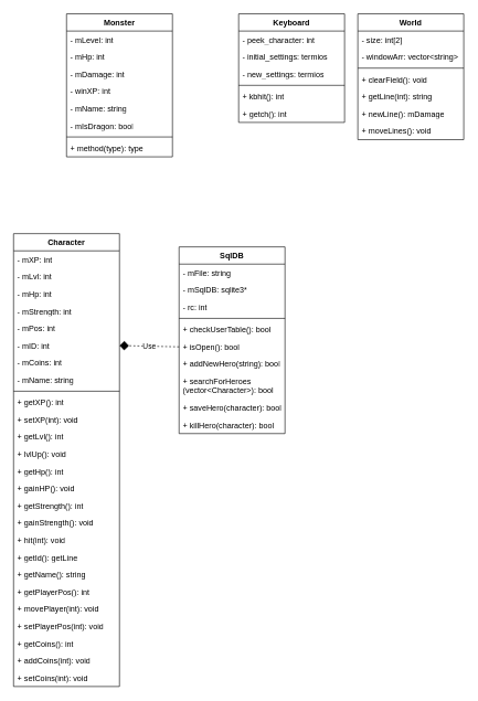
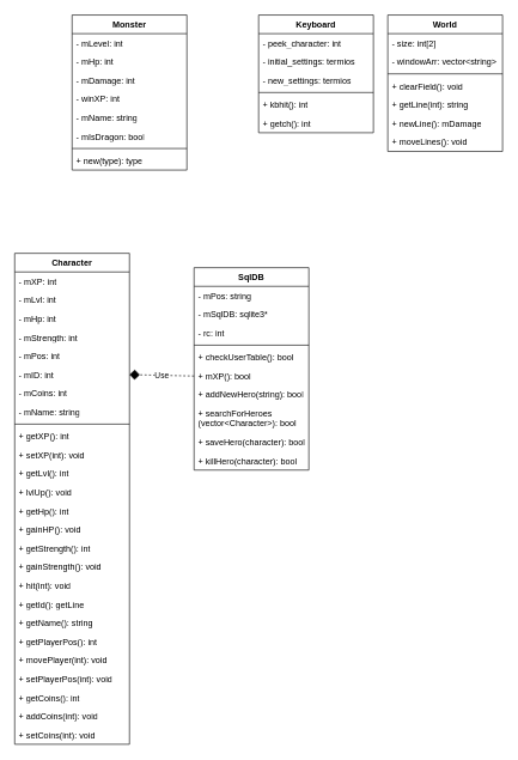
  <mxCell id="0" />
  <mxCell id="1" parent="0" />
  <mxCell id="2" value="SqlDB" style="swimlane;fontStyle=1;align=center;verticalAlign=top;childLayout=stackLayout;horizontal=1;startSize=26;horizontalStack=0;resizeParent=1;resizeParentMax=0;resizeLast=0;collapsible=1;marginBottom=0;whiteSpace=wrap;html=1;" parent="1" vertex="1"><mxGeometry x="270" y="372" width="160" height="282" as="geometry"><mxRectangle x="550" y="70" width="70" height="30" as="alternateBounds" /></mxGeometry></mxCell>
- <mxCell id="3" value="- mFile: string&lt;div&gt;&lt;br&gt;&lt;/div&gt;" style="text;strokeColor=none;fillColor=none;align=left;verticalAlign=top;spacingLeft=4;spacingRight=4;overflow=hidden;rotatable=0;points=[[0,0.5],[1,0.5]];portConstraint=eastwest;whiteSpace=wrap;html=1;" parent="2" vertex="1"><mxGeometry y="26" width="160" height="26" as="geometry" /></mxCell>
+ <mxCell id="3" value="- mPos: string&lt;div&gt;&lt;br&gt;&lt;/div&gt;" style="text;strokeColor=none;fillColor=none;align=left;verticalAlign=top;spacingLeft=4;spacingRight=4;overflow=hidden;rotatable=0;points=[[0,0.5],[1,0.5]];portConstraint=eastwest;whiteSpace=wrap;html=1;" parent="2" vertex="1"><mxGeometry y="26" width="160" height="26" as="geometry" /></mxCell>
  <mxCell id="4" value="- mSqlDB: sqlite3*&lt;div&gt;&lt;br&gt;&lt;/div&gt;" style="text;strokeColor=none;fillColor=none;align=left;verticalAlign=top;spacingLeft=4;spacingRight=4;overflow=hidden;rotatable=0;points=[[0,0.5],[1,0.5]];portConstraint=eastwest;whiteSpace=wrap;html=1;" parent="2" vertex="1"><mxGeometry y="52" width="160" height="26" as="geometry" /></mxCell>
  <mxCell id="5" value="- rc: int&lt;div&gt;&lt;br&gt;&lt;/div&gt;" style="text;strokeColor=none;fillColor=none;align=left;verticalAlign=top;spacingLeft=4;spacingRight=4;overflow=hidden;rotatable=0;points=[[0,0.5],[1,0.5]];portConstraint=eastwest;whiteSpace=wrap;html=1;" parent="2" vertex="1"><mxGeometry y="78" width="160" height="26" as="geometry" /></mxCell>
  <mxCell id="6" value="" style="line;strokeWidth=1;fillColor=none;align=left;verticalAlign=middle;spacingTop=-1;spacingLeft=3;spacingRight=3;rotatable=0;labelPosition=right;points=[];portConstraint=eastwest;strokeColor=inherit;" parent="2" vertex="1"><mxGeometry y="104" width="160" height="8" as="geometry" /></mxCell>
  <mxCell id="7" value="+ checkUserTable(): bool" style="text;strokeColor=none;fillColor=none;align=left;verticalAlign=top;spacingLeft=4;spacingRight=4;overflow=hidden;rotatable=0;points=[[0,0.5],[1,0.5]];portConstraint=eastwest;whiteSpace=wrap;html=1;" parent="2" vertex="1"><mxGeometry y="112" width="160" height="26" as="geometry" /></mxCell>
- <mxCell id="8" value="+ isOpen(): bool" style="text;strokeColor=none;fillColor=none;align=left;verticalAlign=top;spacingLeft=4;spacingRight=4;overflow=hidden;rotatable=0;points=[[0,0.5],[1,0.5]];portConstraint=eastwest;whiteSpace=wrap;html=1;" parent="2" vertex="1"><mxGeometry y="138" width="160" height="26" as="geometry" /></mxCell>
+ <mxCell id="8" value="+ mXP(): bool" style="text;strokeColor=none;fillColor=none;align=left;verticalAlign=top;spacingLeft=4;spacingRight=4;overflow=hidden;rotatable=0;points=[[0,0.5],[1,0.5]];portConstraint=eastwest;whiteSpace=wrap;html=1;" parent="2" vertex="1"><mxGeometry y="138" width="160" height="26" as="geometry" /></mxCell>
  <mxCell id="9" value="+ addNewHero(string): bool" style="text;strokeColor=none;fillColor=none;align=left;verticalAlign=top;spacingLeft=4;spacingRight=4;overflow=hidden;rotatable=0;points=[[0,0.5],[1,0.5]];portConstraint=eastwest;whiteSpace=wrap;html=1;" parent="2" vertex="1"><mxGeometry y="164" width="160" height="26" as="geometry" /></mxCell>
  <mxCell id="10" value="+ searchForHeroes (vector&amp;lt;Character&amp;gt;): bool" style="text;strokeColor=none;fillColor=none;align=left;verticalAlign=top;spacingLeft=4;spacingRight=4;overflow=hidden;rotatable=0;points=[[0,0.5],[1,0.5]];portConstraint=eastwest;whiteSpace=wrap;html=1;" parent="2" vertex="1"><mxGeometry y="190" width="160" height="40" as="geometry" /></mxCell>
  <mxCell id="11" value="+ saveHero(character): bool" style="text;strokeColor=none;fillColor=none;align=left;verticalAlign=top;spacingLeft=4;spacingRight=4;overflow=hidden;rotatable=0;points=[[0,0.5],[1,0.5]];portConstraint=eastwest;whiteSpace=wrap;html=1;" parent="2" vertex="1"><mxGeometry y="230" width="160" height="26" as="geometry" /></mxCell>
  <mxCell id="12" value="+ killHero(character): bool" style="text;strokeColor=none;fillColor=none;align=left;verticalAlign=top;spacingLeft=4;spacingRight=4;overflow=hidden;rotatable=0;points=[[0,0.5],[1,0.5]];portConstraint=eastwest;whiteSpace=wrap;html=1;" parent="2" vertex="1"><mxGeometry y="256" width="160" height="26" as="geometry" /></mxCell>
  <mxCell id="13" value="World" style="swimlane;fontStyle=1;align=center;verticalAlign=top;childLayout=stackLayout;horizontal=1;startSize=26;horizontalStack=0;resizeParent=1;resizeParentMax=0;resizeLast=0;collapsible=1;marginBottom=0;whiteSpace=wrap;html=1;" parent="1" vertex="1"><mxGeometry x="540" y="20" width="160" height="190" as="geometry" /></mxCell>
  <mxCell id="14" value="- size: int[2]" style="text;strokeColor=none;fillColor=none;align=left;verticalAlign=top;spacingLeft=4;spacingRight=4;overflow=hidden;rotatable=0;points=[[0,0.5],[1,0.5]];portConstraint=eastwest;whiteSpace=wrap;html=1;" parent="13" vertex="1"><mxGeometry y="26" width="160" height="26" as="geometry" /></mxCell>
  <mxCell id="15" value="- windowArr: vector&amp;lt;string&amp;gt;" style="text;strokeColor=none;fillColor=none;align=left;verticalAlign=top;spacingLeft=4;spacingRight=4;overflow=hidden;rotatable=0;points=[[0,0.5],[1,0.5]];portConstraint=eastwest;whiteSpace=wrap;html=1;" parent="13" vertex="1"><mxGeometry y="52" width="160" height="26" as="geometry" /></mxCell>
  <mxCell id="16" value="" style="line;strokeWidth=1;fillColor=none;align=left;verticalAlign=middle;spacingTop=-1;spacingLeft=3;spacingRight=3;rotatable=0;labelPosition=right;points=[];portConstraint=eastwest;strokeColor=inherit;" parent="13" vertex="1"><mxGeometry y="78" width="160" height="8" as="geometry" /></mxCell>
  <mxCell id="17" value="+ clearField(): void" style="text;strokeColor=none;fillColor=none;align=left;verticalAlign=top;spacingLeft=4;spacingRight=4;overflow=hidden;rotatable=0;points=[[0,0.5],[1,0.5]];portConstraint=eastwest;whiteSpace=wrap;html=1;" parent="13" vertex="1"><mxGeometry y="86" width="160" height="26" as="geometry" /></mxCell>
  <mxCell id="18" value="+ getLine(int): string" style="text;strokeColor=none;fillColor=none;align=left;verticalAlign=top;spacingLeft=4;spacingRight=4;overflow=hidden;rotatable=0;points=[[0,0.5],[1,0.5]];portConstraint=eastwest;whiteSpace=wrap;html=1;" parent="13" vertex="1"><mxGeometry y="112" width="160" height="26" as="geometry" /></mxCell>
  <mxCell id="19" value="+ newLine(): mDamage" style="text;strokeColor=none;fillColor=none;align=left;verticalAlign=top;spacingLeft=4;spacingRight=4;overflow=hidden;rotatable=0;points=[[0,0.5],[1,0.5]];portConstraint=eastwest;whiteSpace=wrap;html=1;" parent="13" vertex="1"><mxGeometry y="138" width="160" height="26" as="geometry" /></mxCell>
  <mxCell id="20" value="+ moveLines(): void" style="text;strokeColor=none;fillColor=none;align=left;verticalAlign=top;spacingLeft=4;spacingRight=4;overflow=hidden;rotatable=0;points=[[0,0.5],[1,0.5]];portConstraint=eastwest;whiteSpace=wrap;html=1;" parent="13" vertex="1"><mxGeometry y="164" width="160" height="26" as="geometry" /></mxCell>
  <mxCell id="21" value="Monster" style="swimlane;fontStyle=1;align=center;verticalAlign=top;childLayout=stackLayout;horizontal=1;startSize=26;horizontalStack=0;resizeParent=1;resizeParentMax=0;resizeLast=0;collapsible=1;marginBottom=0;whiteSpace=wrap;html=1;" parent="1" vertex="1"><mxGeometry x="100" y="20" width="160" height="216" as="geometry" /></mxCell>
  <mxCell id="22" value="- mLevel: int" style="text;strokeColor=none;fillColor=none;align=left;verticalAlign=top;spacingLeft=4;spacingRight=4;overflow=hidden;rotatable=0;points=[[0,0.5],[1,0.5]];portConstraint=eastwest;whiteSpace=wrap;html=1;" parent="21" vertex="1"><mxGeometry y="26" width="160" height="26" as="geometry" /></mxCell>
  <mxCell id="23" value="- mHp: int" style="text;strokeColor=none;fillColor=none;align=left;verticalAlign=top;spacingLeft=4;spacingRight=4;overflow=hidden;rotatable=0;points=[[0,0.5],[1,0.5]];portConstraint=eastwest;whiteSpace=wrap;html=1;" parent="21" vertex="1"><mxGeometry y="52" width="160" height="26" as="geometry" /></mxCell>
  <mxCell id="24" value="- mDamage: int" style="text;strokeColor=none;fillColor=none;align=left;verticalAlign=top;spacingLeft=4;spacingRight=4;overflow=hidden;rotatable=0;points=[[0,0.5],[1,0.5]];portConstraint=eastwest;whiteSpace=wrap;html=1;" parent="21" vertex="1"><mxGeometry y="78" width="160" height="26" as="geometry" /></mxCell>
  <mxCell id="25" value="- winXP: int" style="text;strokeColor=none;fillColor=none;align=left;verticalAlign=top;spacingLeft=4;spacingRight=4;overflow=hidden;rotatable=0;points=[[0,0.5],[1,0.5]];portConstraint=eastwest;whiteSpace=wrap;html=1;" parent="21" vertex="1"><mxGeometry y="104" width="160" height="26" as="geometry" /></mxCell>
  <mxCell id="26" value="-&lt;span style=&quot;background-color: transparent; color: light-dark(rgb(0, 0, 0), rgb(255, 255, 255));&quot;&gt;&amp;nbsp;mName: string&lt;/span&gt;" style="text;strokeColor=none;fillColor=none;align=left;verticalAlign=top;spacingLeft=4;spacingRight=4;overflow=hidden;rotatable=0;points=[[0,0.5],[1,0.5]];portConstraint=eastwest;whiteSpace=wrap;html=1;" parent="21" vertex="1"><mxGeometry y="130" width="160" height="26" as="geometry" /></mxCell>
  <mxCell id="27" value="- mIsDragon: bool" style="text;strokeColor=none;fillColor=none;align=left;verticalAlign=top;spacingLeft=4;spacingRight=4;overflow=hidden;rotatable=0;points=[[0,0.5],[1,0.5]];portConstraint=eastwest;whiteSpace=wrap;html=1;" parent="21" vertex="1"><mxGeometry y="156" width="160" height="26" as="geometry" /></mxCell>
  <mxCell id="28" value="" style="line;strokeWidth=1;fillColor=none;align=left;verticalAlign=middle;spacingTop=-1;spacingLeft=3;spacingRight=3;rotatable=0;labelPosition=right;points=[];portConstraint=eastwest;strokeColor=inherit;" parent="21" vertex="1"><mxGeometry y="182" width="160" height="8" as="geometry" /></mxCell>
- <mxCell id="29" value="+ method(type): type" style="text;strokeColor=none;fillColor=none;align=left;verticalAlign=top;spacingLeft=4;spacingRight=4;overflow=hidden;rotatable=0;points=[[0,0.5],[1,0.5]];portConstraint=eastwest;whiteSpace=wrap;html=1;" parent="21" vertex="1"><mxGeometry y="190" width="160" height="26" as="geometry" /></mxCell>
+ <mxCell id="29" value="+ new(type): type" style="text;strokeColor=none;fillColor=none;align=left;verticalAlign=top;spacingLeft=4;spacingRight=4;overflow=hidden;rotatable=0;points=[[0,0.5],[1,0.5]];portConstraint=eastwest;whiteSpace=wrap;html=1;" parent="21" vertex="1"><mxGeometry y="190" width="160" height="26" as="geometry" /></mxCell>
  <mxCell id="30" value="Character" style="swimlane;fontStyle=1;align=center;verticalAlign=top;childLayout=stackLayout;horizontal=1;startSize=26;horizontalStack=0;resizeParent=1;resizeParentMax=0;resizeLast=0;collapsible=1;marginBottom=0;whiteSpace=wrap;html=1;" parent="1" vertex="1"><mxGeometry x="20" y="352" width="160" height="684" as="geometry" /></mxCell>
  <mxCell id="31" value="- mXP: int" style="text;strokeColor=none;fillColor=none;align=left;verticalAlign=top;spacingLeft=4;spacingRight=4;overflow=hidden;rotatable=0;points=[[0,0.5],[1,0.5]];portConstraint=eastwest;whiteSpace=wrap;html=1;" parent="30" vertex="1"><mxGeometry y="26" width="160" height="26" as="geometry" /></mxCell>
  <mxCell id="32" value="- mLvl: int" style="text;strokeColor=none;fillColor=none;align=left;verticalAlign=top;spacingLeft=4;spacingRight=4;overflow=hidden;rotatable=0;points=[[0,0.5],[1,0.5]];portConstraint=eastwest;whiteSpace=wrap;html=1;" parent="30" vertex="1"><mxGeometry y="52" width="160" height="26" as="geometry" /></mxCell>
  <mxCell id="33" value="- mHp: int" style="text;strokeColor=none;fillColor=none;align=left;verticalAlign=top;spacingLeft=4;spacingRight=4;overflow=hidden;rotatable=0;points=[[0,0.5],[1,0.5]];portConstraint=eastwest;whiteSpace=wrap;html=1;" parent="30" vertex="1"><mxGeometry y="78" width="160" height="26" as="geometry" /></mxCell>
  <mxCell id="34" value="- mStrength: int" style="text;strokeColor=none;fillColor=none;align=left;verticalAlign=top;spacingLeft=4;spacingRight=4;overflow=hidden;rotatable=0;points=[[0,0.5],[1,0.5]];portConstraint=eastwest;whiteSpace=wrap;html=1;" parent="30" vertex="1"><mxGeometry y="104" width="160" height="26" as="geometry" /></mxCell>
  <mxCell id="35" value="- mPos: int" style="text;strokeColor=none;fillColor=none;align=left;verticalAlign=top;spacingLeft=4;spacingRight=4;overflow=hidden;rotatable=0;points=[[0,0.5],[1,0.5]];portConstraint=eastwest;whiteSpace=wrap;html=1;" parent="30" vertex="1"><mxGeometry y="130" width="160" height="26" as="geometry" /></mxCell>
  <mxCell id="36" value="- mID: int" style="text;strokeColor=none;fillColor=none;align=left;verticalAlign=top;spacingLeft=4;spacingRight=4;overflow=hidden;rotatable=0;points=[[0,0.5],[1,0.5]];portConstraint=eastwest;whiteSpace=wrap;html=1;" parent="30" vertex="1"><mxGeometry y="156" width="160" height="26" as="geometry" /></mxCell>
  <mxCell id="37" value="- mCoins: int" style="text;strokeColor=none;fillColor=none;align=left;verticalAlign=top;spacingLeft=4;spacingRight=4;overflow=hidden;rotatable=0;points=[[0,0.5],[1,0.5]];portConstraint=eastwest;whiteSpace=wrap;html=1;" parent="30" vertex="1"><mxGeometry y="182" width="160" height="26" as="geometry" /></mxCell>
  <mxCell id="38" value="-&lt;span style=&quot;background-color: transparent; color: light-dark(rgb(0, 0, 0), rgb(255, 255, 255));&quot;&gt;&amp;nbsp;mName: string&lt;/span&gt;" style="text;strokeColor=none;fillColor=none;align=left;verticalAlign=top;spacingLeft=4;spacingRight=4;overflow=hidden;rotatable=0;points=[[0,0.5],[1,0.5]];portConstraint=eastwest;whiteSpace=wrap;html=1;" parent="30" vertex="1"><mxGeometry y="208" width="160" height="26" as="geometry" /></mxCell>
  <mxCell id="39" value="" style="line;strokeWidth=1;fillColor=none;align=left;verticalAlign=middle;spacingTop=-1;spacingLeft=3;spacingRight=3;rotatable=0;labelPosition=right;points=[];portConstraint=eastwest;strokeColor=inherit;" parent="30" vertex="1"><mxGeometry y="234" width="160" height="8" as="geometry" /></mxCell>
  <mxCell id="40" value="+ getXP(): int" style="text;strokeColor=none;fillColor=none;align=left;verticalAlign=top;spacingLeft=4;spacingRight=4;overflow=hidden;rotatable=0;points=[[0,0.5],[1,0.5]];portConstraint=eastwest;whiteSpace=wrap;html=1;" parent="30" vertex="1"><mxGeometry y="242" width="160" height="26" as="geometry" /></mxCell>
  <mxCell id="41" value="+ setXP(int): void" style="text;strokeColor=none;fillColor=none;align=left;verticalAlign=top;spacingLeft=4;spacingRight=4;overflow=hidden;rotatable=0;points=[[0,0.5],[1,0.5]];portConstraint=eastwest;whiteSpace=wrap;html=1;" parent="30" vertex="1"><mxGeometry y="268" width="160" height="26" as="geometry" /></mxCell>
  <mxCell id="42" value="+ getLvl(): int" style="text;strokeColor=none;fillColor=none;align=left;verticalAlign=top;spacingLeft=4;spacingRight=4;overflow=hidden;rotatable=0;points=[[0,0.5],[1,0.5]];portConstraint=eastwest;whiteSpace=wrap;html=1;" parent="30" vertex="1"><mxGeometry y="294" width="160" height="26" as="geometry" /></mxCell>
  <mxCell id="43" value="+ lvlUp(): void" style="text;strokeColor=none;fillColor=none;align=left;verticalAlign=top;spacingLeft=4;spacingRight=4;overflow=hidden;rotatable=0;points=[[0,0.5],[1,0.5]];portConstraint=eastwest;whiteSpace=wrap;html=1;" parent="30" vertex="1"><mxGeometry y="320" width="160" height="26" as="geometry" /></mxCell>
  <mxCell id="44" value="+ getHp(): int" style="text;strokeColor=none;fillColor=none;align=left;verticalAlign=top;spacingLeft=4;spacingRight=4;overflow=hidden;rotatable=0;points=[[0,0.5],[1,0.5]];portConstraint=eastwest;whiteSpace=wrap;html=1;" parent="30" vertex="1"><mxGeometry y="346" width="160" height="26" as="geometry" /></mxCell>
  <mxCell id="45" value="+ gainHP(): void" style="text;strokeColor=none;fillColor=none;align=left;verticalAlign=top;spacingLeft=4;spacingRight=4;overflow=hidden;rotatable=0;points=[[0,0.5],[1,0.5]];portConstraint=eastwest;whiteSpace=wrap;html=1;" parent="30" vertex="1"><mxGeometry y="372" width="160" height="26" as="geometry" /></mxCell>
  <mxCell id="46" value="+ getStrength(): int" style="text;strokeColor=none;fillColor=none;align=left;verticalAlign=top;spacingLeft=4;spacingRight=4;overflow=hidden;rotatable=0;points=[[0,0.5],[1,0.5]];portConstraint=eastwest;whiteSpace=wrap;html=1;" parent="30" vertex="1"><mxGeometry y="398" width="160" height="26" as="geometry" /></mxCell>
  <mxCell id="47" value="+ gainStrength(): void" style="text;strokeColor=none;fillColor=none;align=left;verticalAlign=top;spacingLeft=4;spacingRight=4;overflow=hidden;rotatable=0;points=[[0,0.5],[1,0.5]];portConstraint=eastwest;whiteSpace=wrap;html=1;" parent="30" vertex="1"><mxGeometry y="424" width="160" height="26" as="geometry" /></mxCell>
  <mxCell id="48" value="+ hit(int): void" style="text;strokeColor=none;fillColor=none;align=left;verticalAlign=top;spacingLeft=4;spacingRight=4;overflow=hidden;rotatable=0;points=[[0,0.5],[1,0.5]];portConstraint=eastwest;whiteSpace=wrap;html=1;" parent="30" vertex="1"><mxGeometry y="450" width="160" height="26" as="geometry" /></mxCell>
  <mxCell id="49" value="+ getId(): getLine" style="text;strokeColor=none;fillColor=none;align=left;verticalAlign=top;spacingLeft=4;spacingRight=4;overflow=hidden;rotatable=0;points=[[0,0.5],[1,0.5]];portConstraint=eastwest;whiteSpace=wrap;html=1;" parent="30" vertex="1"><mxGeometry y="476" width="160" height="26" as="geometry" /></mxCell>
  <mxCell id="50" value="+ getName(): string" style="text;strokeColor=none;fillColor=none;align=left;verticalAlign=top;spacingLeft=4;spacingRight=4;overflow=hidden;rotatable=0;points=[[0,0.5],[1,0.5]];portConstraint=eastwest;whiteSpace=wrap;html=1;" parent="30" vertex="1"><mxGeometry y="502" width="160" height="26" as="geometry" /></mxCell>
  <mxCell id="51" value="+ getPlayerPos(): int" style="text;strokeColor=none;fillColor=none;align=left;verticalAlign=top;spacingLeft=4;spacingRight=4;overflow=hidden;rotatable=0;points=[[0,0.5],[1,0.5]];portConstraint=eastwest;whiteSpace=wrap;html=1;" parent="30" vertex="1"><mxGeometry y="528" width="160" height="26" as="geometry" /></mxCell>
  <mxCell id="52" value="+ movePlayer(int): void" style="text;strokeColor=none;fillColor=none;align=left;verticalAlign=top;spacingLeft=4;spacingRight=4;overflow=hidden;rotatable=0;points=[[0,0.5],[1,0.5]];portConstraint=eastwest;whiteSpace=wrap;html=1;" parent="30" vertex="1"><mxGeometry y="554" width="160" height="26" as="geometry" /></mxCell>
  <mxCell id="53" value="+ setPlayerPos(int): void" style="text;strokeColor=none;fillColor=none;align=left;verticalAlign=top;spacingLeft=4;spacingRight=4;overflow=hidden;rotatable=0;points=[[0,0.5],[1,0.5]];portConstraint=eastwest;whiteSpace=wrap;html=1;" parent="30" vertex="1"><mxGeometry y="580" width="160" height="26" as="geometry" /></mxCell>
  <mxCell id="54" value="+ getCoins(): int" style="text;strokeColor=none;fillColor=none;align=left;verticalAlign=top;spacingLeft=4;spacingRight=4;overflow=hidden;rotatable=0;points=[[0,0.5],[1,0.5]];portConstraint=eastwest;whiteSpace=wrap;html=1;" parent="30" vertex="1"><mxGeometry y="606" width="160" height="26" as="geometry" /></mxCell>
  <mxCell id="55" value="+ addCoins(int): void" style="text;strokeColor=none;fillColor=none;align=left;verticalAlign=top;spacingLeft=4;spacingRight=4;overflow=hidden;rotatable=0;points=[[0,0.5],[1,0.5]];portConstraint=eastwest;whiteSpace=wrap;html=1;" parent="30" vertex="1"><mxGeometry y="632" width="160" height="26" as="geometry" /></mxCell>
  <mxCell id="56" value="+ setCoins(int): void" style="text;strokeColor=none;fillColor=none;align=left;verticalAlign=top;spacingLeft=4;spacingRight=4;overflow=hidden;rotatable=0;points=[[0,0.5],[1,0.5]];portConstraint=eastwest;whiteSpace=wrap;html=1;" parent="30" vertex="1"><mxGeometry y="658" width="160" height="26" as="geometry" /></mxCell>
  <mxCell id="57" value="Keyboard" style="swimlane;fontStyle=1;align=center;verticalAlign=top;childLayout=stackLayout;horizontal=1;startSize=26;horizontalStack=0;resizeParent=1;resizeParentMax=0;resizeLast=0;collapsible=1;marginBottom=0;whiteSpace=wrap;html=1;" parent="1" vertex="1"><mxGeometry x="360" y="20" width="160" height="164" as="geometry" /></mxCell>
  <mxCell id="58" value="- peek_character: int" style="text;strokeColor=none;fillColor=none;align=left;verticalAlign=top;spacingLeft=4;spacingRight=4;overflow=hidden;rotatable=0;points=[[0,0.5],[1,0.5]];portConstraint=eastwest;whiteSpace=wrap;html=1;" parent="57" vertex="1"><mxGeometry y="26" width="160" height="26" as="geometry" /></mxCell>
  <mxCell id="59" value="- initial_settings: termios" style="text;strokeColor=none;fillColor=none;align=left;verticalAlign=top;spacingLeft=4;spacingRight=4;overflow=hidden;rotatable=0;points=[[0,0.5],[1,0.5]];portConstraint=eastwest;whiteSpace=wrap;html=1;" parent="57" vertex="1"><mxGeometry y="52" width="160" height="26" as="geometry" /></mxCell>
  <mxCell id="60" value="- new_settings: termios" style="text;strokeColor=none;fillColor=none;align=left;verticalAlign=top;spacingLeft=4;spacingRight=4;overflow=hidden;rotatable=0;points=[[0,0.5],[1,0.5]];portConstraint=eastwest;whiteSpace=wrap;html=1;" parent="57" vertex="1"><mxGeometry y="78" width="160" height="26" as="geometry" /></mxCell>
  <mxCell id="61" value="" style="line;strokeWidth=1;fillColor=none;align=left;verticalAlign=middle;spacingTop=-1;spacingLeft=3;spacingRight=3;rotatable=0;labelPosition=right;points=[];portConstraint=eastwest;strokeColor=inherit;" parent="57" vertex="1"><mxGeometry y="104" width="160" height="8" as="geometry" /></mxCell>
  <mxCell id="62" value="+ kbhit(): int" style="text;strokeColor=none;fillColor=none;align=left;verticalAlign=top;spacingLeft=4;spacingRight=4;overflow=hidden;rotatable=0;points=[[0,0.5],[1,0.5]];portConstraint=eastwest;whiteSpace=wrap;html=1;" parent="57" vertex="1"><mxGeometry y="112" width="160" height="26" as="geometry" /></mxCell>
  <mxCell id="63" value="+ getch(): int" style="text;strokeColor=none;fillColor=none;align=left;verticalAlign=top;spacingLeft=4;spacingRight=4;overflow=hidden;rotatable=0;points=[[0,0.5],[1,0.5]];portConstraint=eastwest;whiteSpace=wrap;html=1;" parent="57" vertex="1"><mxGeometry y="138" width="160" height="26" as="geometry" /></mxCell>
  <mxCell id="64" value="Use" style="endArrow=diamond;endSize=12;dashed=1;html=1;rounded=0;entryX=1;entryY=0.5;entryDx=0;entryDy=0;exitX=0;exitY=0.5;exitDx=0;exitDy=0;" parent="1" source="8" target="36" edge="1"><mxGeometry x="0.005" width="160" relative="1" as="geometry"><mxPoint x="210" y="492" as="sourcePoint" /><mxPoint x="430" y="483" as="targetPoint" /><mxPoint as="offset" /></mxGeometry></mxCell>
